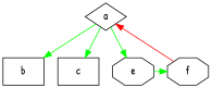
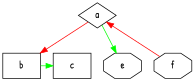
  digraph {
    fontname="Patrick Hand"
    node [fontname="Patrick Hand" shape=box]
    edge [color=green fontname="Patrick Hand"]
    n1 [label=c]
    n2 [label=b]
    n3 [label=f shape=octagon]
    n4 [label=e shape=octagon]
    n5 [label=a shape=diamond]
    subgraph sub_1 {
      rank=same
      n1
      n2
    }
    subgraph sub_2 {
      rank=same
      n3
      n4
    }
-   n5 -> n1
+   n2 -> n1
    n3 -> n5 [color=red]
-   n4 -> n3
-   n5 -> n2
+   n5 -> n2 [color=red]
    n5 -> n4
  }
